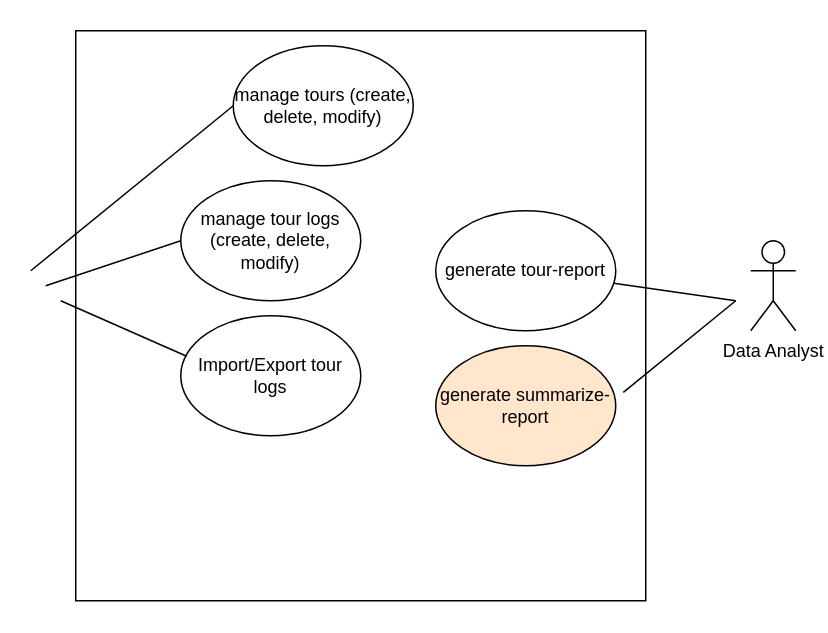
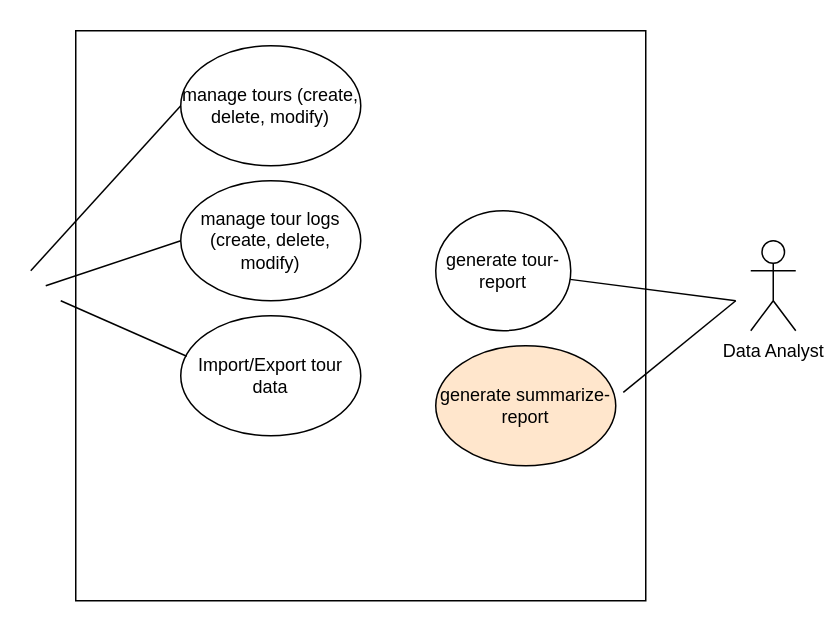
  <mxCell id="0" />
  <mxCell id="1" parent="0" />
  <mxCell id="2" value="" style="whiteSpace=wrap;html=1;aspect=fixed;" parent="1" vertex="1"><mxGeometry x="50" y="20" width="380" height="380" as="geometry" /></mxCell>
- <mxCell id="3" value="manage tours (create, delete, modify)" style="ellipse;whiteSpace=wrap;html=1;" parent="1" vertex="1"><mxGeometry x="155" y="30" width="120" height="80" as="geometry" /></mxCell>
+ <mxCell id="3" value="manage tours (create, delete, modify)" style="ellipse;whiteSpace=wrap;html=1;" parent="1" vertex="1"><mxGeometry x="120" y="30" width="120" height="80" as="geometry" /></mxCell>
  <mxCell id="4" value="manage tour logs (create, delete, modify)" style="ellipse;whiteSpace=wrap;html=1;" parent="1" vertex="1"><mxGeometry x="120" y="120" width="120" height="80" as="geometry" /></mxCell>
- <mxCell id="5" value="Import/Export tour logs" style="ellipse;whiteSpace=wrap;html=1;" parent="1" vertex="1"><mxGeometry x="120" y="210" width="120" height="80" as="geometry" /></mxCell>
- <mxCell id="6" value="generate tour-report" style="ellipse;whiteSpace=wrap;html=1;" parent="1" vertex="1"><mxGeometry x="290" y="140" width="120" height="80" as="geometry" /></mxCell>
+ <mxCell id="5" value="Import/Export tour data" style="ellipse;whiteSpace=wrap;html=1;" parent="1" vertex="1"><mxGeometry x="120" y="210" width="120" height="80" as="geometry" /></mxCell>
+ <mxCell id="6" value="generate tour-report" style="ellipse;whiteSpace=wrap;html=1;" parent="1" vertex="1"><mxGeometry x="290" y="140" width="90" height="80" as="geometry" /></mxCell>
  <mxCell id="7" value="generate summarize-report" style="ellipse;whiteSpace=wrap;html=1;fillColor=#ffe6cc;" parent="1" vertex="1"><mxGeometry x="290" y="230" width="120" height="80" as="geometry" /></mxCell>
  <mxCell id="8" value="" style="endArrow=none;html=1;rounded=0;entryX=0;entryY=0.5;entryDx=0;entryDy=0;" parent="1" target="3" edge="1"><mxGeometry width="50" height="50" relative="1" as="geometry"><mxPoint x="20" y="180" as="sourcePoint" /><mxPoint x="70" y="130" as="targetPoint" /></mxGeometry></mxCell>
  <mxCell id="9" value="" style="endArrow=none;html=1;rounded=0;entryX=0;entryY=0.5;entryDx=0;entryDy=0;" parent="1" target="4" edge="1"><mxGeometry width="50" height="50" relative="1" as="geometry"><mxPoint x="30" y="190" as="sourcePoint" /><mxPoint x="130" y="80" as="targetPoint" /></mxGeometry></mxCell>
  <mxCell id="10" value="" style="endArrow=none;html=1;rounded=0;entryX=0.033;entryY=0.338;entryDx=0;entryDy=0;entryPerimeter=0;" parent="1" target="5" edge="1"><mxGeometry width="50" height="50" relative="1" as="geometry"><mxPoint x="40" y="200" as="sourcePoint" /><mxPoint x="130" y="170" as="targetPoint" /></mxGeometry></mxCell>
  <mxCell id="11" value="Data Analyst" style="shape=umlActor;verticalLabelPosition=bottom;verticalAlign=top;html=1;outlineConnect=0;" parent="1" vertex="1"><mxGeometry x="500" y="160" width="30" height="60" as="geometry" /></mxCell>
  <mxCell id="12" value="" style="endArrow=none;html=1;rounded=0;exitX=1.042;exitY=0.388;exitDx=0;exitDy=0;exitPerimeter=0;" parent="1" source="7" edge="1"><mxGeometry width="50" height="50" relative="1" as="geometry"><mxPoint x="240" y="350" as="sourcePoint" /><mxPoint x="490" y="200" as="targetPoint" /><Array as="points"><mxPoint x="490" y="200" /></Array></mxGeometry></mxCell>
  <mxCell id="13" value="" style="endArrow=none;html=1;rounded=0;" parent="1" source="6" edge="1"><mxGeometry width="50" height="50" relative="1" as="geometry"><mxPoint x="425.04" y="271.04" as="sourcePoint" /><mxPoint x="490" y="200" as="targetPoint" /><Array as="points" /></mxGeometry></mxCell>
